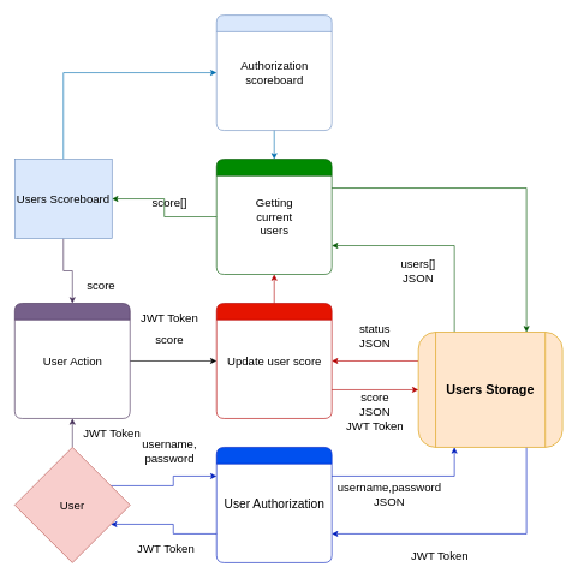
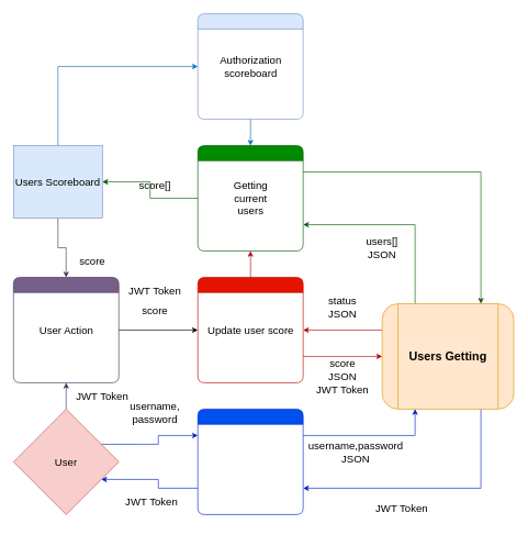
  <mxCell id="0" />
  <mxCell id="1" parent="0" />
  <mxCell id="2" style="edgeStyle=orthogonalEdgeStyle;rounded=0;orthogonalLoop=1;jettySize=auto;html=1;exitX=0.75;exitY=1;exitDx=0;exitDy=0;entryX=1;entryY=0.75;entryDx=0;entryDy=0;fillColor=#0050ef;strokeColor=#001DBC;" edge="1" parent="1" source="5" target="9"><mxGeometry relative="1" as="geometry" /></mxCell>
  <mxCell id="3" style="edgeStyle=orthogonalEdgeStyle;rounded=0;orthogonalLoop=1;jettySize=auto;html=1;exitX=0;exitY=0.25;exitDx=0;exitDy=0;entryX=1;entryY=0.5;entryDx=0;entryDy=0;fillColor=#e51400;strokeColor=#B20000;" edge="1" parent="1" source="5" target="29"><mxGeometry relative="1" as="geometry" /></mxCell>
  <mxCell id="4" style="edgeStyle=orthogonalEdgeStyle;rounded=0;orthogonalLoop=1;jettySize=auto;html=1;exitX=0.25;exitY=0;exitDx=0;exitDy=0;entryX=1;entryY=0.75;entryDx=0;entryDy=0;fillColor=#008a00;strokeColor=#005700;" edge="1" parent="1" source="5" target="24"><mxGeometry relative="1" as="geometry" /></mxCell>
- <mxCell id="5" value="&lt;font style=&quot;font-size: 18px;&quot;&gt;Users Storage&lt;/font&gt;" style="shape=process;whiteSpace=wrap;html=1;backgroundOutline=1;fontStyle=1;startSize=23;rounded=1;fillColor=#ffe6cc;strokeColor=#d79b00;" vertex="1" parent="1"><mxGeometry x="580" y="460" width="200" height="160" as="geometry" /></mxCell>
+ <mxCell id="5" value="&lt;font style=&quot;font-size: 18px;&quot;&gt;Users Getting&lt;/font&gt;" style="shape=process;whiteSpace=wrap;html=1;backgroundOutline=1;fontStyle=1;startSize=23;rounded=1;fillColor=#ffe6cc;strokeColor=#d79b00;" vertex="1" parent="1"><mxGeometry x="580" y="460" width="200" height="160" as="geometry" /></mxCell>
  <mxCell id="6" value="&lt;span style=&quot;font-size: 16px;&quot;&gt;usern&lt;/span&gt;&lt;span style=&quot;background-color: initial; font-size: 16px;&quot;&gt;ame,password&lt;/span&gt;&lt;span style=&quot;color: rgba(0, 0, 0, 0); font-family: monospace; font-size: 0px; text-align: start; text-wrap: nowrap;&quot;&gt;%3CmxGraphModel%3E%3Croot%3E%3CmxCell%20id%3D%220%22%2F%3E%3CmxCell%20id%3D%221%22%20parent%3D%220%22%2F%3E%3CmxCell%20id%3D%222%22%20value%3D%22%26lt%3Bspan%20style%3D%26quot%3Bfont-size%3A%2016px%3B%26quot%3B%26gt%3Busern%26lt%3B%2Fspan%26gt%3B%26lt%3Bspan%20style%3D%26quot%3Bfont-size%3A%2016px%3B%20background-color%3A%20initial%3B%26quot%3B%26gt%3Bame%2C%20password%26lt%3B%2Fspan%26gt%3B%22%20style%3D%22text%3Bhtml%3D1%3Balign%3Dcenter%3BverticalAlign%3Dmiddle%3BwhiteSpace%3Dwrap%3Brounded%3D0%3B%22%20vertex%3D%221%22%20parent%3D%221%22%3E%3CmxGeometry%20x%3D%22500%22%20y%3D%22540%22%20width%3D%22100%22%20height%3D%2250%22%20as%3D%22geometry%22%2F%3E%3C%2FmxCell%3E%3C%2Froot%3E%3C%2FmxGraphModel%3E&lt;/span&gt;&lt;span style=&quot;font-size: 16px;&quot;&gt;&lt;br&gt;JSON&lt;/span&gt;" style="text;html=1;align=center;verticalAlign=middle;whiteSpace=wrap;rounded=0;" vertex="1" parent="1"><mxGeometry x="490" y="660" width="100" height="50" as="geometry" /></mxCell>
  <mxCell id="7" style="edgeStyle=orthogonalEdgeStyle;rounded=0;orthogonalLoop=1;jettySize=auto;html=1;exitX=0;exitY=0.75;exitDx=0;exitDy=0;entryX=1;entryY=0.75;entryDx=0;entryDy=0;fillColor=#0050ef;strokeColor=#001DBC;" edge="1" parent="1" source="9" target="20"><mxGeometry relative="1" as="geometry" /></mxCell>
  <mxCell id="8" style="edgeStyle=orthogonalEdgeStyle;rounded=0;orthogonalLoop=1;jettySize=auto;html=1;exitX=1;exitY=0.25;exitDx=0;exitDy=0;entryX=0.25;entryY=1;entryDx=0;entryDy=0;fillColor=#0050ef;strokeColor=#001DBC;" edge="1" parent="1" source="9" target="5"><mxGeometry relative="1" as="geometry" /></mxCell>
  <mxCell id="9" value="" style="swimlane;whiteSpace=wrap;html=1;rounded=1;fillColor=#0050ef;strokeColor=#001DBC;fontColor=#ffffff;" vertex="1" parent="1"><mxGeometry x="300" y="620" width="160" height="160" as="geometry" /></mxCell>
- <mxCell id="10" value="&lt;span style=&quot;font-size: 17px;&quot;&gt;User Authorization&lt;/span&gt;" style="text;html=1;align=center;verticalAlign=middle;resizable=0;points=[];autosize=1;" vertex="1" parent="9"><mxGeometry y="65" width="160" height="30" as="geometry" /></mxCell>
  <mxCell id="11" value="&lt;font style=&quot;font-size: 16px;&quot;&gt;JWT Token&lt;/font&gt;" style="text;html=1;align=center;verticalAlign=middle;whiteSpace=wrap;rounded=0;" vertex="1" parent="1"><mxGeometry x="565" y="750" width="90" height="39" as="geometry" /></mxCell>
  <mxCell id="12" style="edgeStyle=orthogonalEdgeStyle;rounded=0;orthogonalLoop=1;jettySize=auto;html=1;exitX=0.5;exitY=1;exitDx=0;exitDy=0;entryX=0.5;entryY=0;entryDx=0;entryDy=0;fillColor=#1ba1e2;strokeColor=#006EAF;" edge="1" parent="1" source="13" target="24"><mxGeometry relative="1" as="geometry" /></mxCell>
  <mxCell id="13" value="" style="swimlane;whiteSpace=wrap;html=1;rounded=1;fillColor=#dae8fc;strokeColor=#6c8ebf;" vertex="1" parent="1"><mxGeometry x="300" y="20" width="160" height="160" as="geometry" /></mxCell>
  <mxCell id="14" value="&lt;span style=&quot;font-size: 16px;&quot;&gt;Authorization &lt;br style=&quot;font-size: 16px;&quot;&gt;scoreboard&lt;/span&gt;" style="text;html=1;align=center;verticalAlign=middle;resizable=0;points=[];autosize=1;fontSize=16;" vertex="1" parent="13"><mxGeometry x="30" y="55" width="100" height="50" as="geometry" /></mxCell>
  <mxCell id="15" style="edgeStyle=orthogonalEdgeStyle;rounded=0;orthogonalLoop=1;jettySize=auto;html=1;exitX=0.5;exitY=0;exitDx=0;exitDy=0;entryX=0;entryY=0.5;entryDx=0;entryDy=0;fontColor=#66B2FF;labelBackgroundColor=#66B2FF;fillColor=#1ba1e2;strokeColor=#006EAF;" edge="1" parent="1" source="17" target="13"><mxGeometry relative="1" as="geometry" /></mxCell>
  <mxCell id="16" style="edgeStyle=orthogonalEdgeStyle;rounded=0;orthogonalLoop=1;jettySize=auto;html=1;exitX=0.5;exitY=1;exitDx=0;exitDy=0;entryX=0.5;entryY=0;entryDx=0;entryDy=0;fillColor=#76608a;strokeColor=#432D57;" edge="1" parent="1" source="17" target="39"><mxGeometry relative="1" as="geometry" /></mxCell>
  <mxCell id="17" value="&lt;font style=&quot;font-size: 16px;&quot;&gt;Users Scoreboard&lt;/font&gt;" style="whiteSpace=wrap;html=1;aspect=fixed;fillColor=#dae8fc;strokeColor=#6c8ebf;" vertex="1" parent="1"><mxGeometry x="20" y="220" width="135" height="110" as="geometry" /></mxCell>
  <mxCell id="18" style="edgeStyle=orthogonalEdgeStyle;rounded=0;orthogonalLoop=1;jettySize=auto;html=1;exitX=1;exitY=0.25;exitDx=0;exitDy=0;entryX=0;entryY=0.25;entryDx=0;entryDy=0;fillColor=#0050ef;strokeColor=#001DBC;" edge="1" parent="1" source="20" target="9"><mxGeometry relative="1" as="geometry" /></mxCell>
  <mxCell id="19" style="edgeStyle=orthogonalEdgeStyle;rounded=0;orthogonalLoop=1;jettySize=auto;html=1;exitX=0.5;exitY=0;exitDx=0;exitDy=0;entryX=0.5;entryY=1;entryDx=0;entryDy=0;fillColor=#76608a;strokeColor=#432D57;" edge="1" parent="1" source="20" target="39"><mxGeometry relative="1" as="geometry" /></mxCell>
  <mxCell id="20" value="&lt;font style=&quot;font-size: 16px;&quot;&gt;User&lt;/font&gt;" style="rhombus;whiteSpace=wrap;html=1;aspect=fixed;fillColor=#f8cecc;strokeColor=#b85450;" vertex="1" parent="1"><mxGeometry x="20" y="620" width="160" height="160" as="geometry" /></mxCell>
  <mxCell id="21" value="&lt;font style=&quot;font-size: 16px;&quot;&gt;JWT Token&lt;/font&gt;" style="text;html=1;align=center;verticalAlign=middle;whiteSpace=wrap;rounded=0;" vertex="1" parent="1"><mxGeometry x="185" y="741" width="90" height="39" as="geometry" /></mxCell>
  <mxCell id="22" style="edgeStyle=orthogonalEdgeStyle;rounded=0;orthogonalLoop=1;jettySize=auto;html=1;exitX=0;exitY=0.5;exitDx=0;exitDy=0;fillColor=#008a00;strokeColor=#005700;" edge="1" parent="1" source="24" target="17"><mxGeometry relative="1" as="geometry" /></mxCell>
  <mxCell id="23" style="edgeStyle=orthogonalEdgeStyle;rounded=0;orthogonalLoop=1;jettySize=auto;html=1;exitX=1;exitY=0.25;exitDx=0;exitDy=0;entryX=0.75;entryY=0;entryDx=0;entryDy=0;fillColor=#008a00;strokeColor=#005700;" edge="1" parent="1" source="24" target="5"><mxGeometry relative="1" as="geometry" /></mxCell>
  <mxCell id="24" value="" style="swimlane;whiteSpace=wrap;html=1;rounded=1;fillColor=#008a00;strokeColor=#005700;fontColor=#ffffff;" vertex="1" parent="1"><mxGeometry x="300" y="220" width="160" height="160" as="geometry" /></mxCell>
  <mxCell id="25" value="Getting&lt;br&gt;current&lt;br&gt;users" style="text;html=1;align=center;verticalAlign=middle;resizable=0;points=[];autosize=1;fontSize=16;" vertex="1" parent="24"><mxGeometry x="40" y="45" width="80" height="70" as="geometry" /></mxCell>
  <mxCell id="26" value="&lt;span style=&quot;font-size: 16px;&quot;&gt;usern&lt;/span&gt;&lt;span style=&quot;font-size: 16px; background-color: initial;&quot;&gt;ame, password&lt;/span&gt;" style="text;html=1;align=center;verticalAlign=middle;whiteSpace=wrap;rounded=0;" vertex="1" parent="1"><mxGeometry x="185" y="600" width="100" height="50" as="geometry" /></mxCell>
  <mxCell id="27" style="edgeStyle=orthogonalEdgeStyle;rounded=0;orthogonalLoop=1;jettySize=auto;html=1;exitX=1;exitY=0.75;exitDx=0;exitDy=0;entryX=0;entryY=0.5;entryDx=0;entryDy=0;fillColor=#e51400;strokeColor=#B20000;" edge="1" parent="1" source="29" target="5"><mxGeometry relative="1" as="geometry" /></mxCell>
  <mxCell id="28" style="edgeStyle=orthogonalEdgeStyle;rounded=0;orthogonalLoop=1;jettySize=auto;html=1;exitX=0.5;exitY=0;exitDx=0;exitDy=0;entryX=0.5;entryY=1;entryDx=0;entryDy=0;fillColor=#e51400;strokeColor=#B20000;" edge="1" parent="1" source="29" target="24"><mxGeometry relative="1" as="geometry" /></mxCell>
  <mxCell id="29" value="" style="swimlane;whiteSpace=wrap;html=1;rounded=1;fillColor=#e51400;strokeColor=#B20000;fontColor=#ffffff;" vertex="1" parent="1"><mxGeometry x="300" y="420" width="160" height="160" as="geometry" /></mxCell>
  <mxCell id="30" value="Update user score" style="text;html=1;align=center;verticalAlign=middle;resizable=0;points=[];autosize=1;fontSize=16;" vertex="1" parent="29"><mxGeometry x="5" y="65" width="150" height="30" as="geometry" /></mxCell>
  <mxCell id="31" value="&lt;font style=&quot;font-size: 16px;&quot;&gt;JWT Token&lt;/font&gt;" style="text;html=1;align=center;verticalAlign=middle;whiteSpace=wrap;rounded=0;" vertex="1" parent="1"><mxGeometry x="190" y="421" width="90" height="39" as="geometry" /></mxCell>
  <mxCell id="32" value="&lt;span style=&quot;font-size: 16px;&quot;&gt;score&lt;/span&gt;" style="text;html=1;align=center;verticalAlign=middle;whiteSpace=wrap;rounded=0;" vertex="1" parent="1"><mxGeometry x="205" y="455" width="60" height="30" as="geometry" /></mxCell>
  <mxCell id="33" value="&lt;font style=&quot;font-size: 16px;&quot;&gt;score&lt;br&gt;JSON&lt;/font&gt;" style="text;html=1;align=center;verticalAlign=middle;whiteSpace=wrap;rounded=0;" vertex="1" parent="1"><mxGeometry x="490" y="545.5" width="60" height="30" as="geometry" /></mxCell>
  <mxCell id="34" value="&lt;font style=&quot;font-size: 16px;&quot;&gt;JWT Token&lt;/font&gt;" style="text;html=1;align=center;verticalAlign=middle;whiteSpace=wrap;rounded=0;" vertex="1" parent="1"><mxGeometry x="475" y="570" width="90" height="39" as="geometry" /></mxCell>
  <mxCell id="35" value="&lt;font style=&quot;font-size: 16px;&quot;&gt;score[]&lt;/font&gt;" style="text;html=1;align=center;verticalAlign=middle;whiteSpace=wrap;rounded=0;" vertex="1" parent="1"><mxGeometry x="205" y="265" width="60" height="30" as="geometry" /></mxCell>
  <mxCell id="36" value="&lt;font style=&quot;font-size: 16px;&quot;&gt;users[]&lt;br&gt;JSON&lt;/font&gt;" style="text;html=1;align=center;verticalAlign=middle;whiteSpace=wrap;rounded=0;" vertex="1" parent="1"><mxGeometry x="550" y="360" width="60" height="30" as="geometry" /></mxCell>
  <mxCell id="37" value="&lt;font style=&quot;font-size: 16px;&quot;&gt;status&lt;br&gt;JSON&lt;/font&gt;" style="text;html=1;align=center;verticalAlign=middle;whiteSpace=wrap;rounded=0;" vertex="1" parent="1"><mxGeometry x="490" y="450" width="60" height="30" as="geometry" /></mxCell>
  <mxCell id="38" style="edgeStyle=orthogonalEdgeStyle;rounded=0;orthogonalLoop=1;jettySize=auto;html=1;exitX=1;exitY=0.5;exitDx=0;exitDy=0;entryX=0;entryY=0.5;entryDx=0;entryDy=0;" edge="1" parent="1" source="39" target="29"><mxGeometry relative="1" as="geometry" /></mxCell>
  <mxCell id="39" value="" style="swimlane;whiteSpace=wrap;html=1;rounded=1;fillColor=#76608a;strokeColor=#432D57;fontColor=#ffffff;" vertex="1" parent="1"><mxGeometry x="20" y="420" width="160" height="160" as="geometry" /></mxCell>
  <mxCell id="40" value="User Action" style="text;html=1;align=center;verticalAlign=middle;resizable=0;points=[];autosize=1;fontSize=16;" vertex="1" parent="39"><mxGeometry x="25" y="65" width="110" height="30" as="geometry" /></mxCell>
  <mxCell id="41" value="&lt;font style=&quot;font-size: 16px;&quot;&gt;JWT Token&lt;/font&gt;" style="text;html=1;align=center;verticalAlign=middle;whiteSpace=wrap;rounded=0;" vertex="1" parent="1"><mxGeometry x="110" y="580" width="90" height="39" as="geometry" /></mxCell>
  <mxCell id="42" value="&lt;span style=&quot;font-size: 16px;&quot;&gt;score&lt;/span&gt;" style="text;html=1;align=center;verticalAlign=middle;whiteSpace=wrap;rounded=0;" vertex="1" parent="1"><mxGeometry x="110" y="380" width="60" height="30" as="geometry" /></mxCell>
